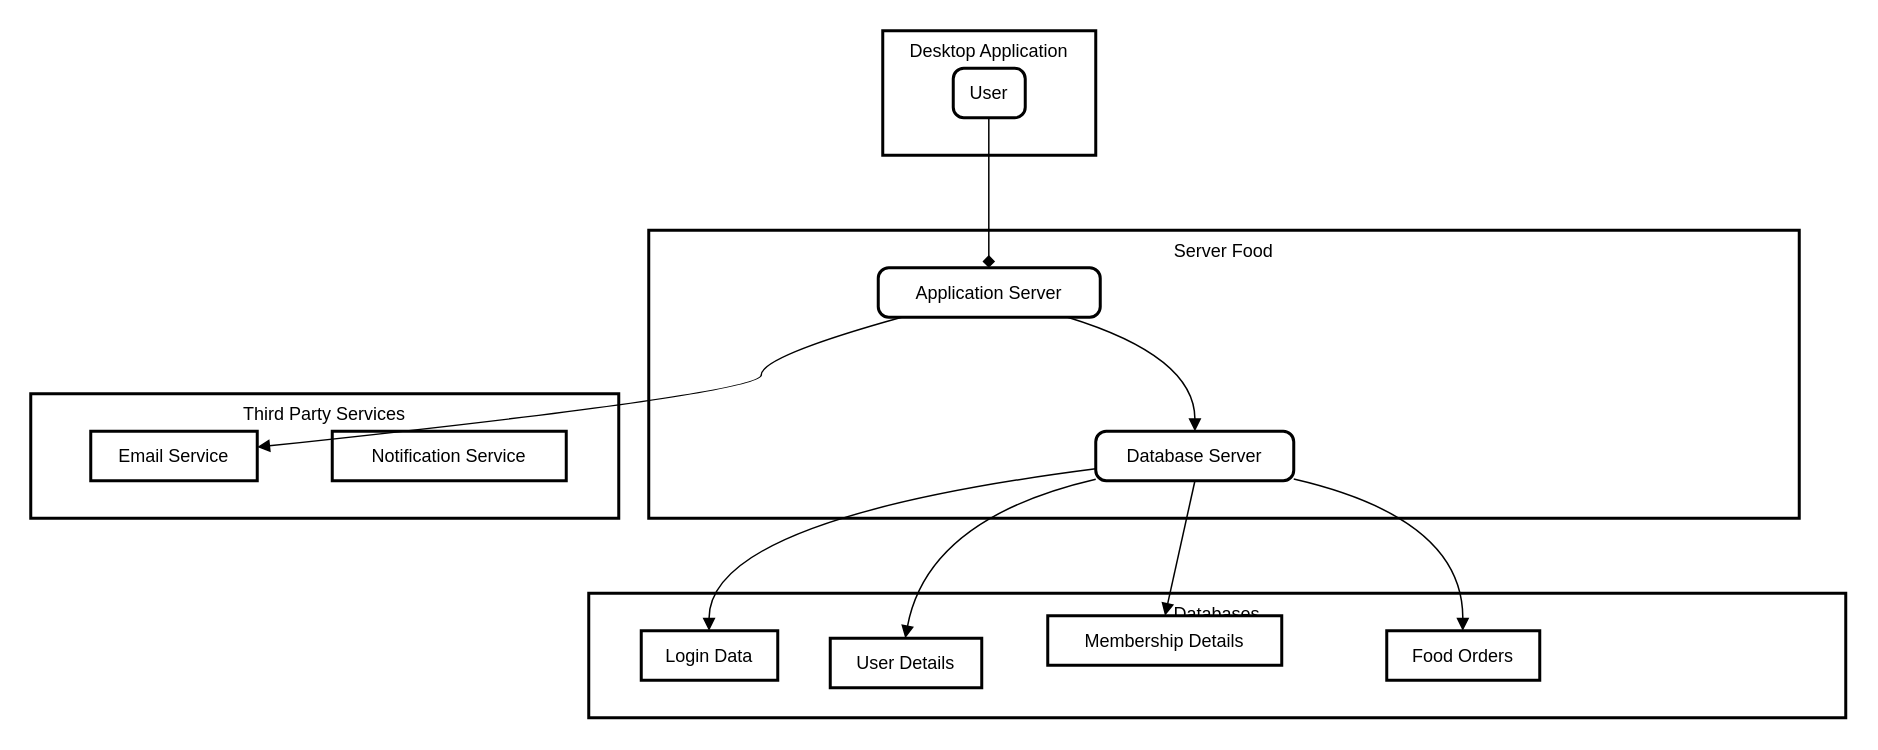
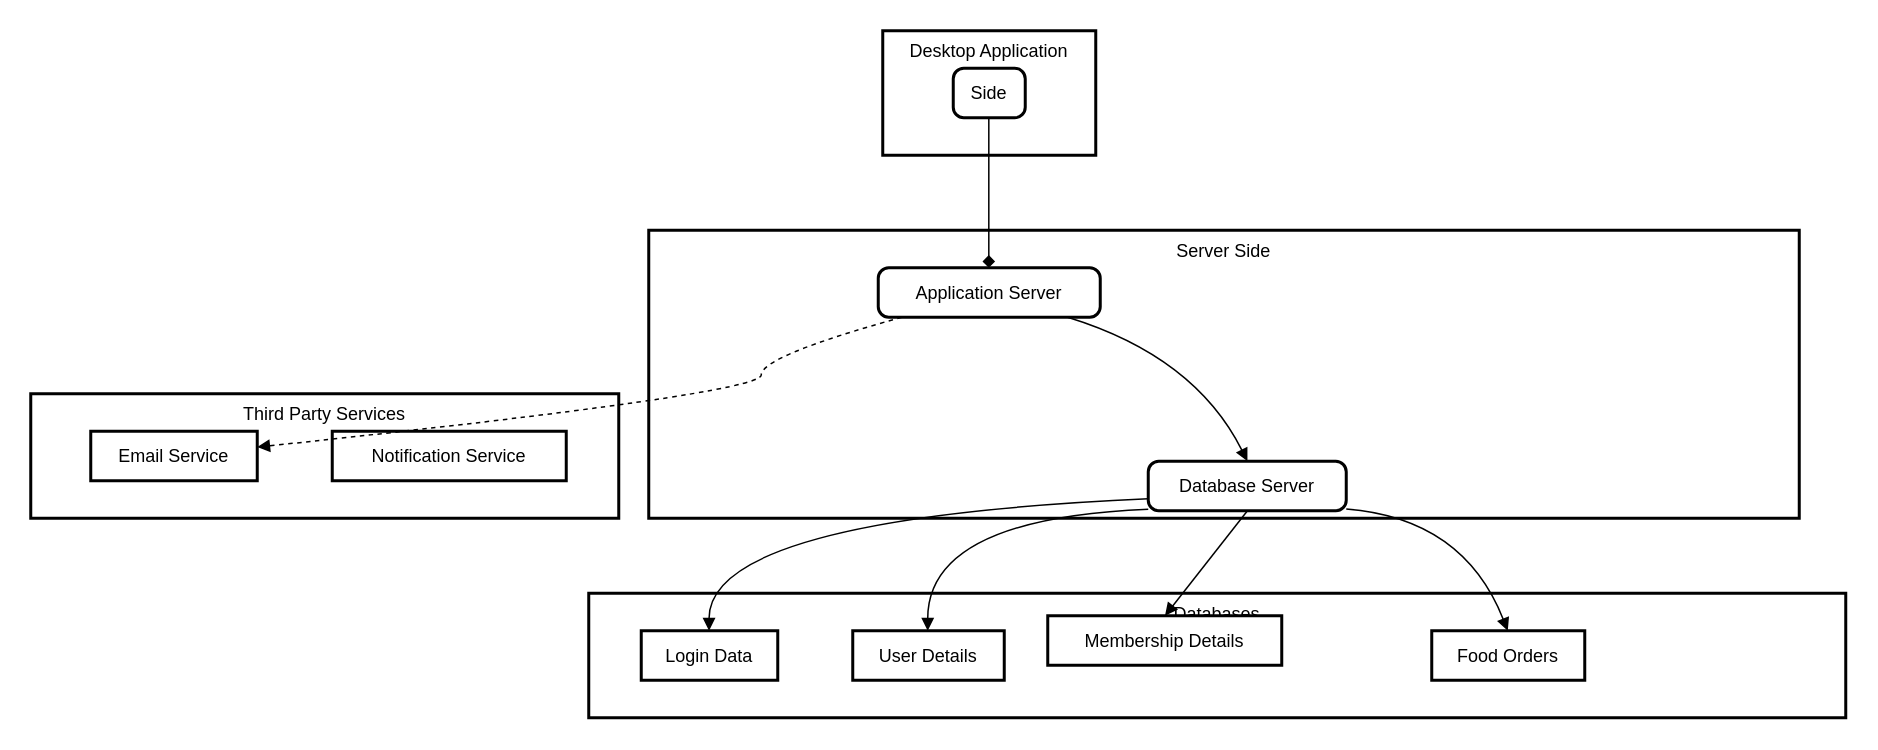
  <mxCell id="0" />
  <mxCell id="1" parent="0" />
  <mxCell id="2" value="Third Party Services" style="whiteSpace=wrap;strokeWidth=2;verticalAlign=top;" vertex="1" parent="1"><mxGeometry x="20" y="262" width="392" height="83" as="geometry" /></mxCell>
  <mxCell id="3" value="Email Service" style="whiteSpace=wrap;strokeWidth=2;" vertex="1" parent="1"><mxGeometry x="60" y="287" width="111" height="33" as="geometry" /></mxCell>
  <mxCell id="4" value="Notification Service" style="whiteSpace=wrap;strokeWidth=2;" vertex="1" parent="1"><mxGeometry x="221" y="287" width="156" height="33" as="geometry" /></mxCell>
  <mxCell id="5" value="Databases" style="whiteSpace=wrap;strokeWidth=2;verticalAlign=top;" vertex="1" parent="1"><mxGeometry x="392" y="395" width="838" height="83" as="geometry" /></mxCell>
  <mxCell id="6" value="Login Data" style="whiteSpace=wrap;strokeWidth=2;" vertex="1" parent="1"><mxGeometry x="427" y="420" width="91" height="33" as="geometry" /></mxCell>
- <mxCell id="7" value="User Details" style="whiteSpace=wrap;strokeWidth=2;" vertex="1" parent="1"><mxGeometry x="553" y="425" width="101" height="33" as="geometry" /></mxCell>
+ <mxCell id="7" value="User Details" style="whiteSpace=wrap;strokeWidth=2;" vertex="1" parent="1"><mxGeometry x="568" y="420" width="101" height="33" as="geometry" /></mxCell>
  <mxCell id="8" value="Membership Details" style="whiteSpace=wrap;strokeWidth=2;" vertex="1" parent="1"><mxGeometry x="698" y="410" width="156" height="33" as="geometry" /></mxCell>
- <mxCell id="9" value="Food Orders" style="whiteSpace=wrap;strokeWidth=2;" vertex="1" parent="1"><mxGeometry x="924" y="420" width="102" height="33" as="geometry" /></mxCell>
- <mxCell id="10" value="Server Food" style="whiteSpace=wrap;strokeWidth=2;verticalAlign=top;" vertex="1" parent="1"><mxGeometry x="432" y="153" width="767" height="192" as="geometry" /></mxCell>
+ <mxCell id="9" value="Food Orders" style="whiteSpace=wrap;strokeWidth=2;" vertex="1" parent="1"><mxGeometry x="954" y="420" width="102" height="33" as="geometry" /></mxCell>
+ <mxCell id="10" value="Server Side" style="whiteSpace=wrap;strokeWidth=2;verticalAlign=top;" vertex="1" parent="1"><mxGeometry x="432" y="153" width="767" height="192" as="geometry" /></mxCell>
  <mxCell id="11" value="Application Server" style="rounded=1;absoluteArcSize=1;arcSize=14;whiteSpace=wrap;strokeWidth=2;" vertex="1" parent="1"><mxGeometry x="585" y="178" width="148" height="33" as="geometry" /></mxCell>
- <mxCell id="12" value="Database Server" style="rounded=1;absoluteArcSize=1;arcSize=14;whiteSpace=wrap;strokeWidth=2;" vertex="1" parent="1"><mxGeometry x="730" y="287" width="132" height="33" as="geometry" /></mxCell>
+ <mxCell id="12" value="Database Server" style="rounded=1;absoluteArcSize=1;arcSize=14;whiteSpace=wrap;strokeWidth=2;" vertex="1" parent="1"><mxGeometry x="765" y="307" width="132" height="33" as="geometry" /></mxCell>
  <mxCell id="13" value="Desktop Application" style="whiteSpace=wrap;strokeWidth=2;verticalAlign=top;" vertex="1" parent="1"><mxGeometry x="588" y="20" width="142" height="83" as="geometry" /></mxCell>
- <mxCell id="14" value="User" style="rounded=1;absoluteArcSize=1;arcSize=14;whiteSpace=wrap;strokeWidth=2;" vertex="1" parent="1"><mxGeometry x="635" y="45" width="48" height="33" as="geometry" /></mxCell>
+ <mxCell id="14" value="Side" style="rounded=1;absoluteArcSize=1;arcSize=14;whiteSpace=wrap;strokeWidth=2;" vertex="1" parent="1"><mxGeometry x="635" y="45" width="48" height="33" as="geometry" /></mxCell>
  <mxCell id="15" value="" style="curved=1;startArrow=none;endArrow=diamond;exitX=0.494;exitY=1.012;entryX=0.498;entryY=0.012;rounded=0;" edge="1" parent="1" source="14" target="11"><mxGeometry relative="1" as="geometry"><Array as="points" /></mxGeometry></mxCell>
  <mxCell id="16" value="" style="curved=1;startArrow=none;endArrow=block;exitX=0.87;exitY=1.024;entryX=0.501;entryY=-0.006;rounded=0;" edge="1" parent="1" source="11" target="12"><mxGeometry relative="1" as="geometry"><Array as="points"><mxPoint x="796" y="237" /></Array></mxGeometry></mxCell>
  <mxCell id="17" value="" style="curved=1;startArrow=none;endArrow=block;exitX=0.002;exitY=0.757;entryX=0.497;entryY=0.006;rounded=0;" edge="1" parent="1" source="12" target="6"><mxGeometry relative="1" as="geometry"><Array as="points"><mxPoint x="472" y="345" /></Array></mxGeometry></mxCell>
  <mxCell id="18" value="" style="curved=1;startArrow=none;endArrow=block;exitX=0.002;exitY=0.967;entryX=0.495;entryY=0.006;rounded=0;" edge="1" parent="1" source="12" target="7"><mxGeometry relative="1" as="geometry"><Array as="points"><mxPoint x="618" y="345" /></Array></mxGeometry></mxCell>
  <mxCell id="19" value="" style="curved=1;startArrow=none;endArrow=block;exitX=0.501;exitY=1.006;entryX=0.501;entryY=0.006;rounded=0;" edge="1" parent="1" source="12" target="8"><mxGeometry relative="1" as="geometry"><Array as="points" /></mxGeometry></mxCell>
  <mxCell id="20" value="" style="curved=1;startArrow=none;endArrow=block;exitX=1.0;exitY=0.966;entryX=0.497;entryY=0.006;rounded=0;" edge="1" parent="1" source="12" target="9"><mxGeometry relative="1" as="geometry"><Array as="points"><mxPoint x="975" y="345" /></Array></mxGeometry></mxCell>
- <mxCell id="21" value="" style="curved=1;startArrow=none;endArrow=block;exitX=0.087;exitY=1.024;entryX=0.999;entryY=0.321;rounded=0;" edge="1" parent="1" source="11" target="3"><mxGeometry relative="1" as="geometry"><Array as="points"><mxPoint x="507" y="237" /><mxPoint x="507" y="262" /></Array></mxGeometry></mxCell>
+ <mxCell id="21" value="" style="curved=1;startArrow=none;endArrow=block;exitX=0.087;exitY=1.024;entryX=0.999;entryY=0.321;rounded=0;dashed=1;" edge="1" parent="1" source="11" target="3"><mxGeometry relative="1" as="geometry"><Array as="points"><mxPoint x="507" y="237" /><mxPoint x="507" y="262" /></Array></mxGeometry></mxCell>
